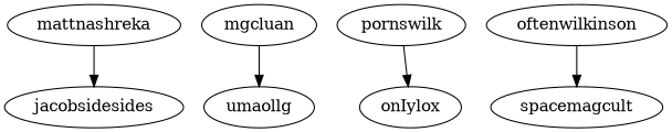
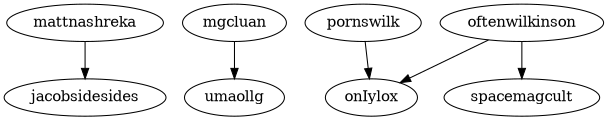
  strict digraph {
    mattnashreka
    jacobsidesides
    mgcluan
    umaollg
    pornswilk
    onIylox
    oftenwilkinson
    spacemagcult
    mattnashreka -> jacobsidesides
    mgcluan -> umaollg
    pornswilk -> onIylox
+   oftenwilkinson -> onIylox
    oftenwilkinson -> spacemagcult
  }
